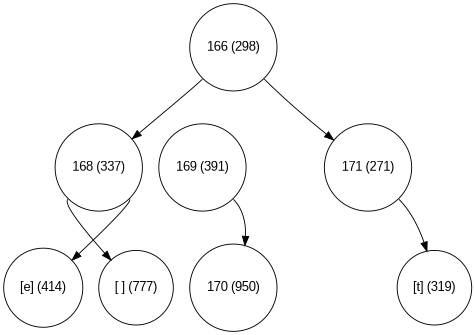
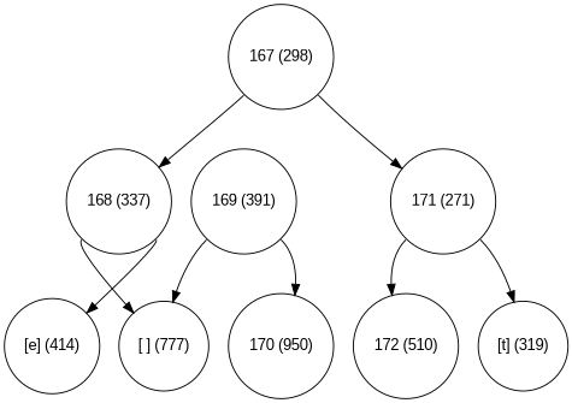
  digraph {
    node [fontname=Arial shape=circle]
    edge [tailport=sw]
-   n1 [label="166 (298)" width=0.5]
+   n1 [label="167 (298)" width=0.5]
    n2 [label="168 (337)" width=0.5]
    n3 [label="171 (271)" width=0.5]
    n4 [label="[e] (414)" width=0.5]
    n5 [label="[ ] (777)" width=0.5]
+   n6 [label="172 (510)" width=0.5]
    n7 [label="[t] (319)" width=0.5]
    n8 [label="169 (391)" width=0.5]
    n9 [label="170 (950)" width=0.5]
    n1 -> n2
    n1 -> n3 [tailport=se]
    n2 -> n4 [tailport=se]
    n2 -> n5
+   n3 -> n6
    n3 -> n7 [tailport=se]
+   n8 -> n5
    n8 -> n9 [tailport=se]
  }
